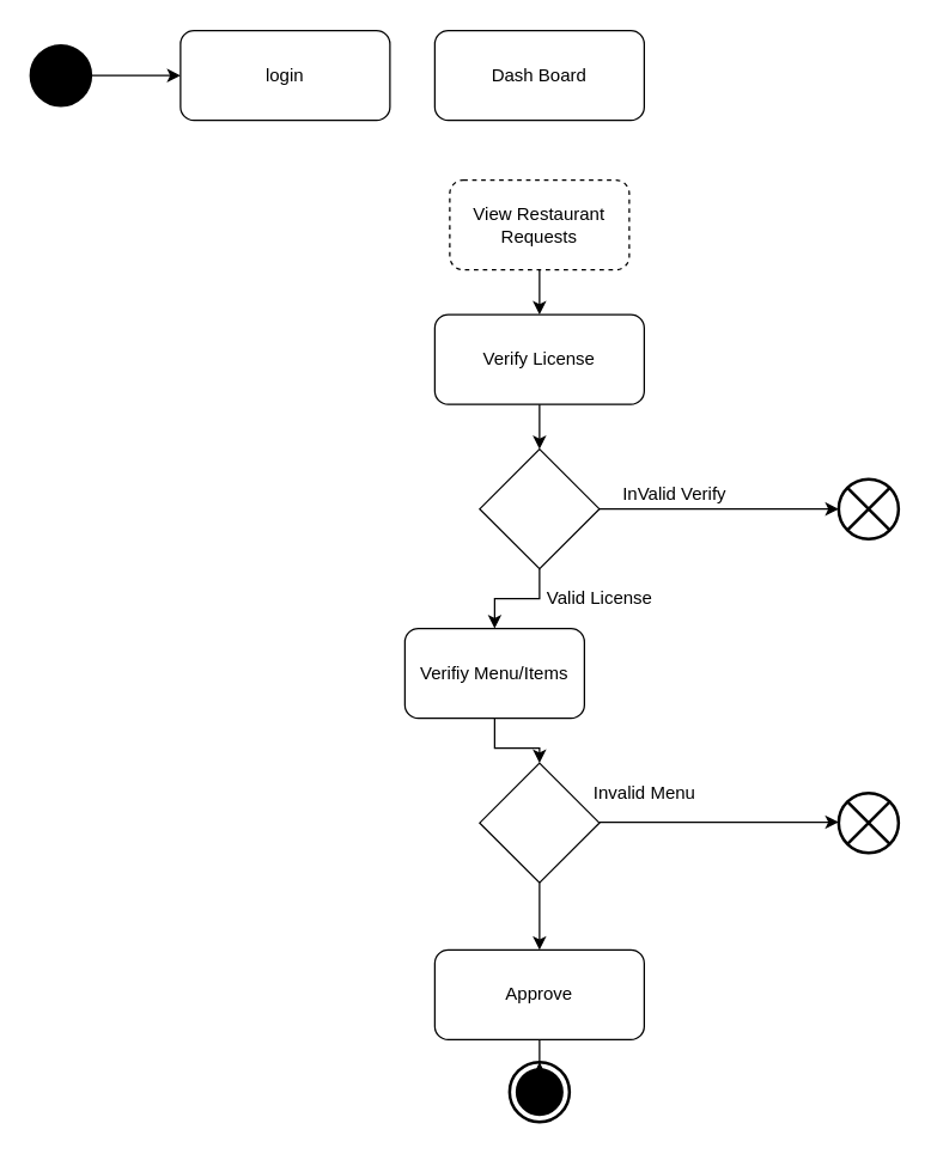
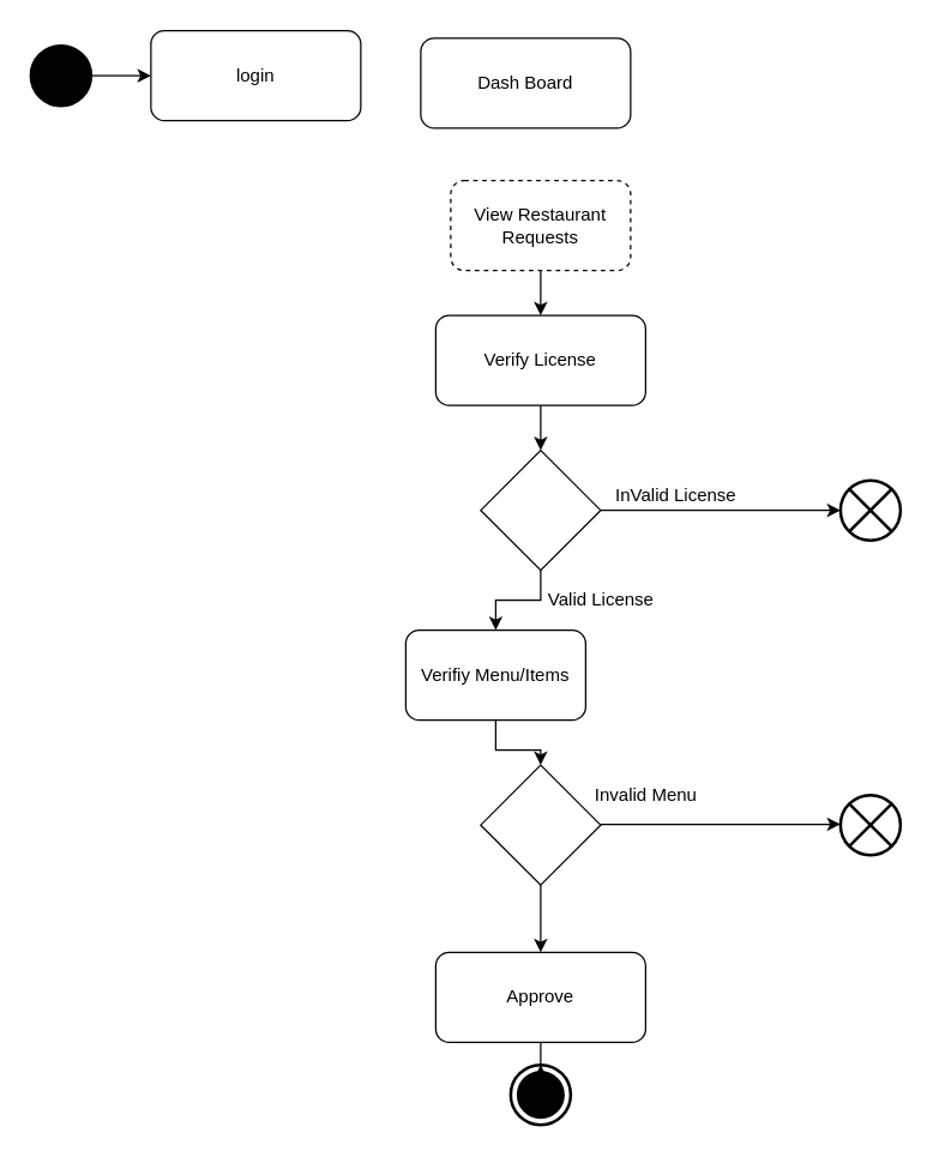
  <mxCell id="0" />
  <mxCell id="1" parent="0" />
  <mxCell id="2" value="" style="shape=ellipse;html=1;fillColor=#000000;strokeWidth=2;verticalLabelPosition=bottom;verticalAlignment=top;perimeter=ellipsePerimeter;" vertex="1" parent="1"><mxGeometry x="20" y="30" width="40" height="40" as="geometry" /></mxCell>
  <mxCell id="3" value="" style="html=1;shape=mxgraph.sysml.actFinal;strokeWidth=2;verticalLabelPosition=bottom;verticalAlignment=top;" vertex="1" parent="1"><mxGeometry x="340" y="710" width="40" height="40" as="geometry" /></mxCell>
- <mxCell id="4" value="login" style="shape=rect;html=1;rounded=1;whiteSpace=wrap;align=center;" vertex="1" parent="1"><mxGeometry x="120" y="20" width="140" height="60" as="geometry" /></mxCell>
+ <mxCell id="4" value="login" style="shape=rect;html=1;rounded=1;whiteSpace=wrap;align=center;" vertex="1" parent="1"><mxGeometry x="100" y="20" width="140" height="60" as="geometry" /></mxCell>
  <mxCell id="5" value="" style="endArrow=classic;html=1;exitX=1;exitY=0.5;exitDx=0;exitDy=0;entryX=0;entryY=0.5;entryDx=0;entryDy=0;" edge="1" parent="1" source="2" target="4"><mxGeometry width="50" height="50" relative="1" as="geometry"><mxPoint x="340" y="50" as="sourcePoint" /><mxPoint x="390" y="0" as="targetPoint" /></mxGeometry></mxCell>
- <mxCell id="6" value="Dash Board" style="shape=rect;html=1;rounded=1;whiteSpace=wrap;align=center;" vertex="1" parent="1"><mxGeometry x="290" y="20" width="140" height="60" as="geometry" /></mxCell>
+ <mxCell id="6" value="Dash Board" style="shape=rect;html=1;rounded=1;whiteSpace=wrap;align=center;" vertex="1" parent="1"><mxGeometry x="280" y="25" width="140" height="60" as="geometry" /></mxCell>
  <mxCell id="7" value="Verify License " style="shape=rect;html=1;rounded=1;whiteSpace=wrap;align=center;" vertex="1" parent="1"><mxGeometry x="290" y="210" width="140" height="60" as="geometry" /></mxCell>
  <mxCell id="8" value="" style="edgeStyle=orthogonalEdgeStyle;rounded=0;orthogonalLoop=1;jettySize=auto;html=1;" edge="1" parent="1" source="9"><mxGeometry relative="1" as="geometry"><mxPoint x="360" y="710" as="targetPoint" /></mxGeometry></mxCell>
  <mxCell id="9" value="Approve" style="shape=rect;html=1;rounded=1;whiteSpace=wrap;align=center;" vertex="1" parent="1"><mxGeometry x="290" y="635" width="140" height="60" as="geometry" /></mxCell>
  <mxCell id="10" value="" style="edgeStyle=orthogonalEdgeStyle;rounded=0;orthogonalLoop=1;jettySize=auto;html=1;exitX=0.5;exitY=1;exitDx=0;exitDy=0;" edge="1" parent="1" source="11"><mxGeometry relative="1" as="geometry"><mxPoint x="360" y="210" as="targetPoint" /></mxGeometry></mxCell>
  <mxCell id="11" value="View Restaurant Requests" style="rounded=1;whiteSpace=wrap;html=1;dashed=1;" vertex="1" parent="1"><mxGeometry x="300" y="120" width="120" height="60" as="geometry" /></mxCell>
  <mxCell id="12" value="" style="edgeStyle=orthogonalEdgeStyle;rounded=0;orthogonalLoop=1;jettySize=auto;html=1;" edge="1" parent="1" source="13" target="22"><mxGeometry relative="1" as="geometry" /></mxCell>
  <mxCell id="13" value="Verifiy Menu/Items" style="rounded=1;whiteSpace=wrap;html=1;" vertex="1" parent="1"><mxGeometry x="270" y="420" width="120" height="60" as="geometry" /></mxCell>
  <mxCell id="14" value="" style="edgeStyle=orthogonalEdgeStyle;rounded=0;orthogonalLoop=1;jettySize=auto;html=1;" edge="1" parent="1" source="7" target="16"><mxGeometry relative="1" as="geometry" /></mxCell>
  <mxCell id="15" value="" style="edgeStyle=orthogonalEdgeStyle;rounded=0;orthogonalLoop=1;jettySize=auto;html=1;" edge="1" parent="1" source="16" target="13"><mxGeometry relative="1" as="geometry" /></mxCell>
  <mxCell id="16" value="" style="rhombus;whiteSpace=wrap;html=1;" vertex="1" parent="1"><mxGeometry x="320" y="300" width="80" height="80" as="geometry" /></mxCell>
  <mxCell id="17" value="" style="html=1;shape=mxgraph.sysml.flowFinal;strokeWidth=2;verticalLabelPosition=bottom;verticalAlignment=top;" vertex="1" parent="1"><mxGeometry x="560" y="320" width="40" height="40" as="geometry" /></mxCell>
  <mxCell id="18" value="" style="edgeStyle=orthogonalEdgeStyle;rounded=0;orthogonalLoop=1;jettySize=auto;html=1;exitX=1;exitY=0.5;exitDx=0;exitDy=0;entryX=0;entryY=0.5;entryDx=0;entryDy=0;entryPerimeter=0;" edge="1" parent="1"><mxGeometry relative="1" as="geometry"><mxPoint x="400" y="340" as="sourcePoint" /><mxPoint x="560" y="340" as="targetPoint" /></mxGeometry></mxCell>
- <mxCell id="19" value="InValid Verify" style="text;html=1;align=center;verticalAlign=middle;resizable=0;points=[];autosize=1;" vertex="1" parent="1"><mxGeometry x="400" y="320" width="100" height="20" as="geometry" /></mxCell>
+ <mxCell id="19" value="InValid License" style="text;html=1;align=center;verticalAlign=middle;resizable=0;points=[];autosize=1;" vertex="1" parent="1"><mxGeometry x="400" y="320" width="100" height="20" as="geometry" /></mxCell>
  <mxCell id="20" value="Valid License" style="text;html=1;align=center;verticalAlign=middle;resizable=0;points=[];autosize=1;" vertex="1" parent="1"><mxGeometry x="355" y="390" width="90" height="20" as="geometry" /></mxCell>
  <mxCell id="21" value="" style="edgeStyle=orthogonalEdgeStyle;rounded=0;orthogonalLoop=1;jettySize=auto;html=1;" edge="1" parent="1" source="22" target="9"><mxGeometry relative="1" as="geometry" /></mxCell>
  <mxCell id="22" value="" style="rhombus;whiteSpace=wrap;html=1;" vertex="1" parent="1"><mxGeometry x="320" y="510" width="80" height="80" as="geometry" /></mxCell>
  <mxCell id="23" value="" style="edgeStyle=orthogonalEdgeStyle;rounded=0;orthogonalLoop=1;jettySize=auto;html=1;exitX=1;exitY=0.5;exitDx=0;exitDy=0;entryX=0;entryY=0.5;entryDx=0;entryDy=0;entryPerimeter=0;" edge="1" parent="1"><mxGeometry relative="1" as="geometry"><mxPoint x="400" y="549.5" as="sourcePoint" /><mxPoint x="560" y="549.5" as="targetPoint" /></mxGeometry></mxCell>
  <mxCell id="24" value="" style="html=1;shape=mxgraph.sysml.flowFinal;strokeWidth=2;verticalLabelPosition=bottom;verticalAlignment=top;" vertex="1" parent="1"><mxGeometry x="560" y="530" width="40" height="40" as="geometry" /></mxCell>
  <mxCell id="25" value="Invalid Menu" style="text;html=1;align=center;verticalAlign=middle;resizable=0;points=[];autosize=1;" vertex="1" parent="1"><mxGeometry x="390" y="520" width="80" height="20" as="geometry" /></mxCell>
